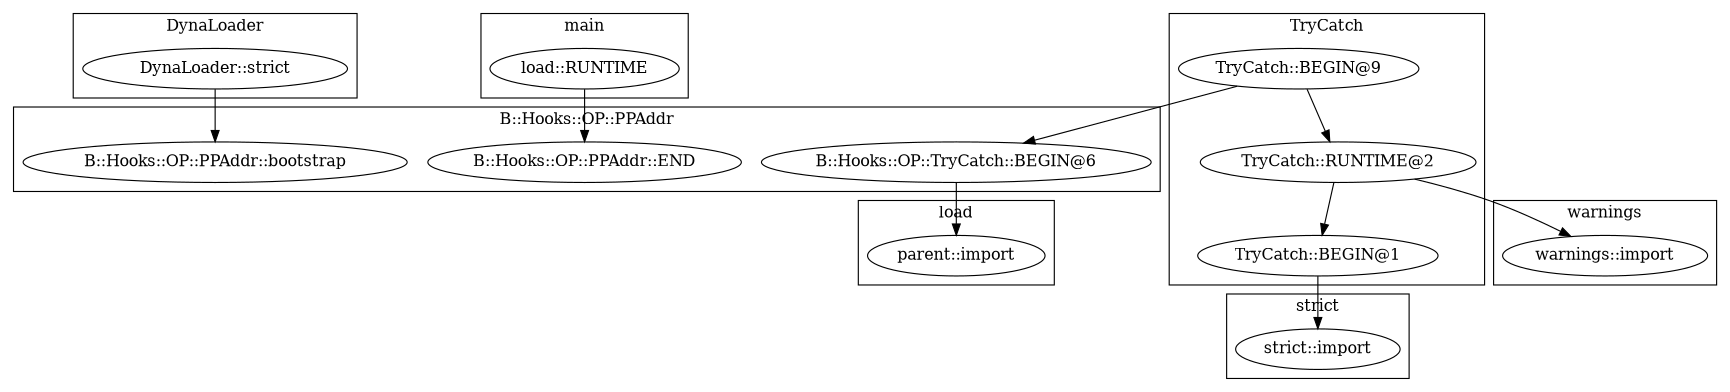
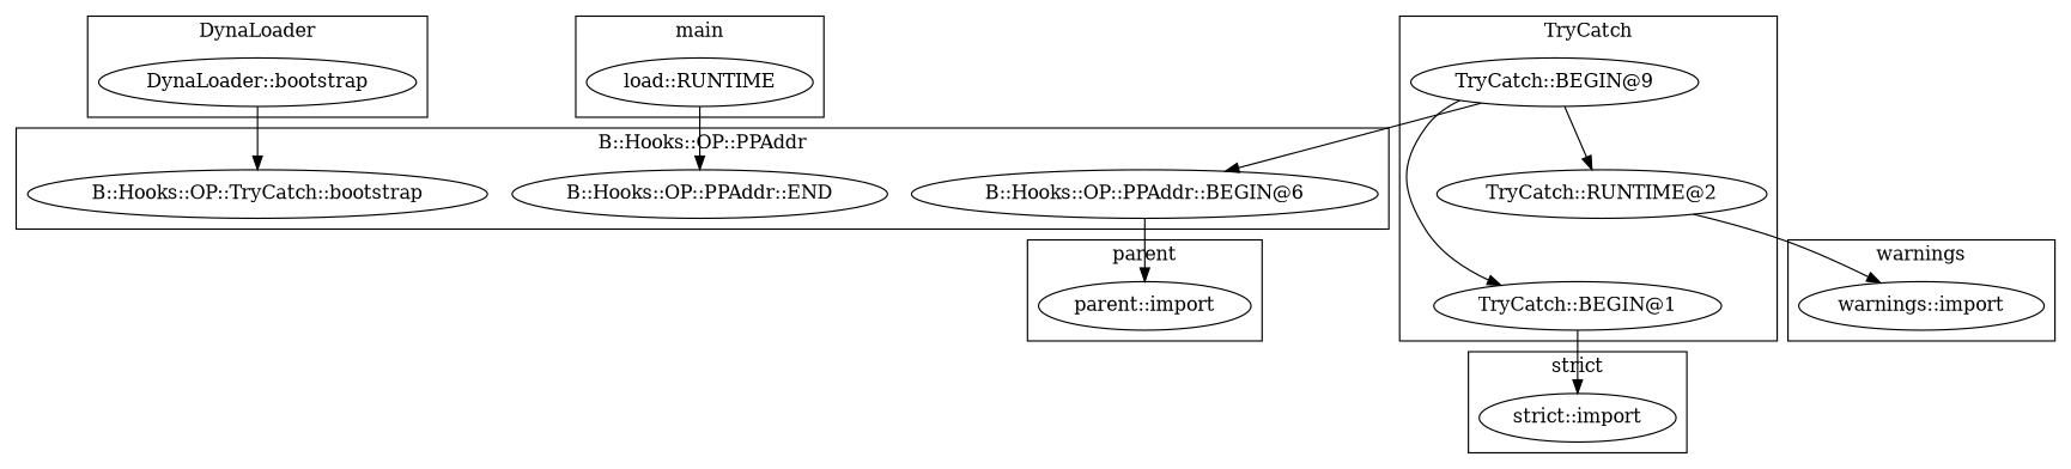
  digraph {
-   "DynaLoader::bootstrap" [label="DynaLoader::strict"]
+   "DynaLoader::bootstrap"
    "TryCatch::BEGIN@9"
    "TryCatch::BEGIN@1"
    n4 [label="TryCatch::RUNTIME@2"]
    "warnings::import"
    n6 [label="load::RUNTIME"]
    "parent::import"
    "B::Hooks::OP::PPAddr::END"
-   "B::Hooks::OP::PPAddr::BEGIN@6" [label="B::Hooks::OP::TryCatch::BEGIN@6"]
-   "B::Hooks::OP::PPAddr::bootstrap"
+   "B::Hooks::OP::PPAddr::BEGIN@6"
+   "B::Hooks::OP::PPAddr::bootstrap" [label="B::Hooks::OP::TryCatch::bootstrap"]
    "strict::import"
    subgraph cluster_1 {
      label=DynaLoader
      "DynaLoader::bootstrap"
    }
    subgraph cluster_2 {
      label=TryCatch
      "TryCatch::BEGIN@9"
      "TryCatch::BEGIN@1"
      n4
    }
    subgraph cluster_3 {
      label=warnings
      "warnings::import"
    }
    subgraph cluster_4 {
      label=main
      n6
    }
    subgraph cluster_5 {
-     label=load
+     label=parent
      "parent::import"
    }
    subgraph cluster_6 {
      label="B::Hooks::OP::PPAddr"
      "B::Hooks::OP::PPAddr::END"
      "B::Hooks::OP::PPAddr::BEGIN@6"
      "B::Hooks::OP::PPAddr::bootstrap"
    }
    subgraph cluster_7 {
      label="strict"
      "strict::import"
    }
    "DynaLoader::bootstrap" -> "B::Hooks::OP::PPAddr::bootstrap"
-   n4 -> "TryCatch::BEGIN@1"
+   "TryCatch::BEGIN@9" -> "TryCatch::BEGIN@1"
    "TryCatch::BEGIN@9" -> n4
    "TryCatch::BEGIN@9" -> "B::Hooks::OP::PPAddr::BEGIN@6"
    "TryCatch::BEGIN@1" -> "strict::import"
    n4 -> "warnings::import"
    n6 -> "B::Hooks::OP::PPAddr::END"
    "B::Hooks::OP::PPAddr::BEGIN@6" -> "parent::import"
  }
